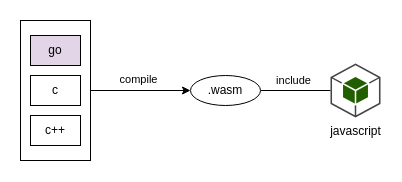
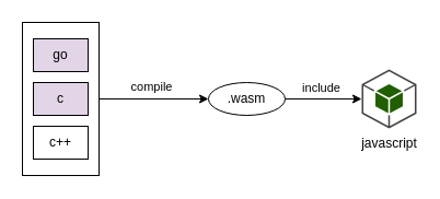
  <mxCell id="0" />
  <mxCell id="1" parent="0" />
  <mxCell id="2" style="edgeStyle=orthogonalEdgeStyle;rounded=0;orthogonalLoop=1;jettySize=auto;html=1;entryX=0;entryY=0.5;entryDx=0;entryDy=0;" edge="1" parent="1" source="4" target="9"><mxGeometry relative="1" as="geometry" /></mxCell>
  <mxCell id="3" value="compile" style="edgeLabel;html=1;align=center;verticalAlign=middle;resizable=0;points=[];" vertex="1" connectable="0" parent="2"><mxGeometry x="-0.212" relative="1" as="geometry"><mxPoint x="8" y="-12" as="offset" /></mxGeometry></mxCell>
  <mxCell id="4" value="" style="rounded=0;whiteSpace=wrap;html=1;" vertex="1" parent="1"><mxGeometry x="20" y="20" width="70" height="140" as="geometry" /></mxCell>
  <mxCell id="5" value="go" style="rounded=0;whiteSpace=wrap;html=1;fillColor=#e1d5e7;" vertex="1" parent="1"><mxGeometry x="30" y="35" width="50" height="30" as="geometry" /></mxCell>
- <mxCell id="6" value="c" style="rounded=0;whiteSpace=wrap;html=1;" vertex="1" parent="1"><mxGeometry x="30" y="75" width="50" height="30" as="geometry" /></mxCell>
+ <mxCell id="6" value="c" style="rounded=0;whiteSpace=wrap;html=1;fillColor=#e1d5e7;" vertex="1" parent="1"><mxGeometry x="30" y="75" width="50" height="30" as="geometry" /></mxCell>
  <mxCell id="7" value="c++" style="rounded=0;whiteSpace=wrap;html=1;" vertex="1" parent="1"><mxGeometry x="30" y="115" width="50" height="30" as="geometry" /></mxCell>
- <mxCell id="8" value="include" style="edgeStyle=orthogonalEdgeStyle;rounded=0;orthogonalLoop=1;jettySize=auto;html=1;entryX=0;entryY=0.5;entryDx=0;entryDy=0;entryPerimeter=0;endArrow=none;" edge="1" parent="1" source="9" target="10"><mxGeometry x="-0.057" y="10" relative="1" as="geometry"><mxPoint as="offset" /></mxGeometry></mxCell>
+ <mxCell id="8" value="include" style="edgeStyle=orthogonalEdgeStyle;rounded=0;orthogonalLoop=1;jettySize=auto;html=1;entryX=0;entryY=0.5;entryDx=0;entryDy=0;entryPerimeter=0;" edge="1" parent="1" source="9" target="10"><mxGeometry x="-0.057" y="10" relative="1" as="geometry"><mxPoint as="offset" /></mxGeometry></mxCell>
  <mxCell id="9" value=".wasm" style="ellipse;whiteSpace=wrap;html=1;" vertex="1" parent="1"><mxGeometry x="190" y="75" width="70" height="30" as="geometry" /></mxCell>
  <mxCell id="10" value="javascript" style="outlineConnect=0;dashed=0;verticalLabelPosition=bottom;verticalAlign=top;align=center;html=1;shape=mxgraph.aws3.android;fillColor=#205E00;gradientColor=none;" vertex="1" parent="1"><mxGeometry x="330" y="63" width="50" height="54" as="geometry" /></mxCell>
